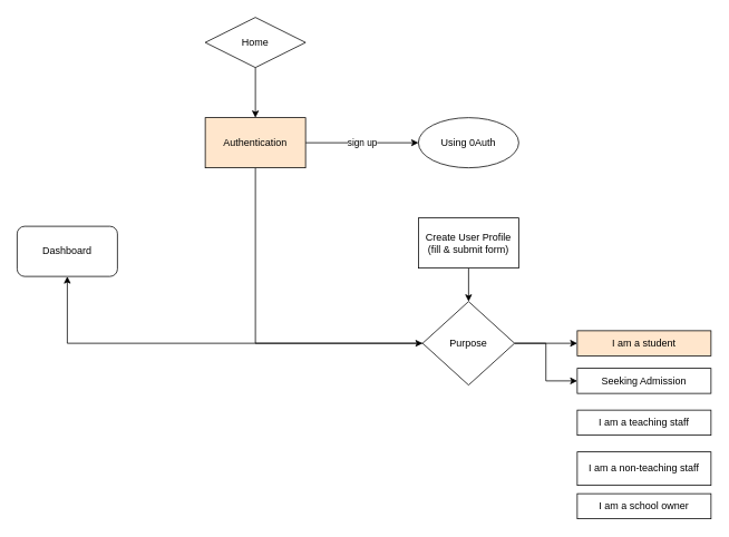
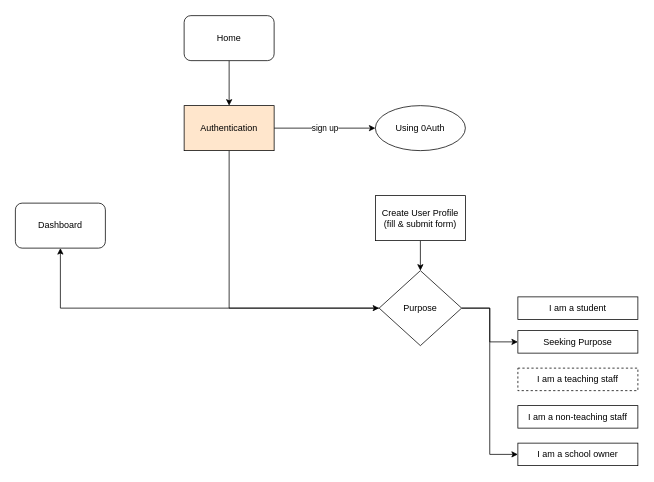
  <mxCell id="0" />
  <mxCell id="1" parent="0" />
  <mxCell id="2" style="edgeStyle=orthogonalEdgeStyle;rounded=0;orthogonalLoop=1;jettySize=auto;html=1;" edge="1" parent="1" source="3" target="6"><mxGeometry relative="1" as="geometry" /></mxCell>
- <mxCell id="3" value="Home" style="rhombus;whiteSpace=wrap;html=1;glass=0;shadow=0;" vertex="1" parent="1"><mxGeometry x="245" y="20" width="120" height="60" as="geometry" /></mxCell>
+ <mxCell id="3" value="Home" style="rounded=1;whiteSpace=wrap;html=1;glass=0;shadow=0;" vertex="1" parent="1"><mxGeometry x="245" y="20" width="120" height="60" as="geometry" /></mxCell>
  <mxCell id="4" value="sign up" style="edgeStyle=orthogonalEdgeStyle;rounded=0;orthogonalLoop=1;jettySize=auto;html=1;" edge="1" parent="1" source="6" target="7"><mxGeometry relative="1" as="geometry" /></mxCell>
  <mxCell id="5" style="edgeStyle=orthogonalEdgeStyle;rounded=0;orthogonalLoop=1;jettySize=auto;html=1;entryX=0;entryY=0.5;entryDx=0;entryDy=0;" edge="1" parent="1" source="6" target="16"><mxGeometry relative="1" as="geometry"><mxPoint x="500" y="410" as="targetPoint" /><Array as="points"><mxPoint x="305" y="410" /></Array></mxGeometry></mxCell>
  <mxCell id="6" value="Authentication" style="rounded=0;whiteSpace=wrap;html=1;fillColor=#ffe6cc;" vertex="1" parent="1"><mxGeometry x="245" y="140" width="120" height="60" as="geometry" /></mxCell>
  <mxCell id="7" value="Using 0Auth" style="ellipse;whiteSpace=wrap;html=1;" vertex="1" parent="1"><mxGeometry x="500" y="140" width="120" height="60" as="geometry" /></mxCell>
  <mxCell id="8" value="Dashboard" style="rounded=1;whiteSpace=wrap;html=1;" vertex="1" parent="1"><mxGeometry x="20" y="270" width="120" height="60" as="geometry" /></mxCell>
  <mxCell id="9" style="edgeStyle=orthogonalEdgeStyle;rounded=0;orthogonalLoop=1;jettySize=auto;html=1;" edge="1" parent="1" source="10" target="16"><mxGeometry relative="1" as="geometry"><mxPoint x="560" y="380" as="targetPoint" /></mxGeometry></mxCell>
  <mxCell id="10" value="Create User Profile&lt;br&gt;(fill &amp;amp; submit form)" style="rounded=0;whiteSpace=wrap;html=1;" vertex="1" parent="1"><mxGeometry x="500" y="260" width="120" height="60" as="geometry" /></mxCell>
- <mxCell id="11" value="I am a student" style="rounded=0;whiteSpace=wrap;html=1;fillColor=#ffe6cc;" vertex="1" parent="1"><mxGeometry x="690" y="395" width="160" height="30" as="geometry" /></mxCell>
- <mxCell id="12" style="edgeStyle=orthogonalEdgeStyle;rounded=0;orthogonalLoop=1;jettySize=auto;html=1;entryX=0;entryY=0.5;entryDx=0;entryDy=0;" edge="1" parent="1" source="16" target="11"><mxGeometry relative="1" as="geometry" /></mxCell>
+ <mxCell id="11" value="I am a student" style="rounded=0;whiteSpace=wrap;html=1;" vertex="1" parent="1"><mxGeometry x="690" y="395" width="160" height="30" as="geometry" /></mxCell>
  <mxCell id="13" style="edgeStyle=orthogonalEdgeStyle;rounded=0;orthogonalLoop=1;jettySize=auto;html=1;entryX=0;entryY=0.5;entryDx=0;entryDy=0;" edge="1" parent="1" source="16" target="17"><mxGeometry relative="1" as="geometry" /></mxCell>
  <mxCell id="14" style="edgeStyle=orthogonalEdgeStyle;rounded=0;orthogonalLoop=1;jettySize=auto;html=1;" edge="1" parent="1" source="16" target="8"><mxGeometry relative="1" as="geometry" /></mxCell>
+ <mxCell id="15" style="edgeStyle=orthogonalEdgeStyle;rounded=0;orthogonalLoop=1;jettySize=auto;html=1;exitX=1;exitY=0.5;exitDx=0;exitDy=0;entryX=0;entryY=0.5;entryDx=0;entryDy=0;" edge="1" parent="1" source="16" target="18"><mxGeometry relative="1" as="geometry" /></mxCell>
  <mxCell id="16" value="Purpose" style="rhombus;whiteSpace=wrap;html=1;" vertex="1" parent="1"><mxGeometry x="505" y="360" width="110" height="100" as="geometry" /></mxCell>
- <mxCell id="17" value="Seeking Admission" style="rounded=0;whiteSpace=wrap;html=1;" vertex="1" parent="1"><mxGeometry x="690" y="440" width="160" height="30" as="geometry" /></mxCell>
+ <mxCell id="17" value="Seeking Purpose" style="rounded=0;whiteSpace=wrap;html=1;" vertex="1" parent="1"><mxGeometry x="690" y="440" width="160" height="30" as="geometry" /></mxCell>
  <mxCell id="18" value="I am a school owner" style="rounded=0;whiteSpace=wrap;html=1;" vertex="1" parent="1"><mxGeometry x="690" y="590" width="160" height="30" as="geometry" /></mxCell>
- <mxCell id="19" value="I am a teaching staff" style="rounded=0;whiteSpace=wrap;html=1;" vertex="1" parent="1"><mxGeometry x="690" y="490" width="160" height="30" as="geometry" /></mxCell>
- <mxCell id="20" value="I am a non-teaching staff" style="rounded=0;whiteSpace=wrap;html=1;" vertex="1" parent="1"><mxGeometry x="690" y="540" width="160" height="40" as="geometry" /></mxCell>
+ <mxCell id="19" value="I am a teaching staff" style="rounded=0;whiteSpace=wrap;html=1;dashed=1;" vertex="1" parent="1"><mxGeometry x="690" y="490" width="160" height="30" as="geometry" /></mxCell>
+ <mxCell id="20" value="I am a non-teaching staff" style="rounded=0;whiteSpace=wrap;html=1;" vertex="1" parent="1"><mxGeometry x="690" y="540" width="160" height="30" as="geometry" /></mxCell>
